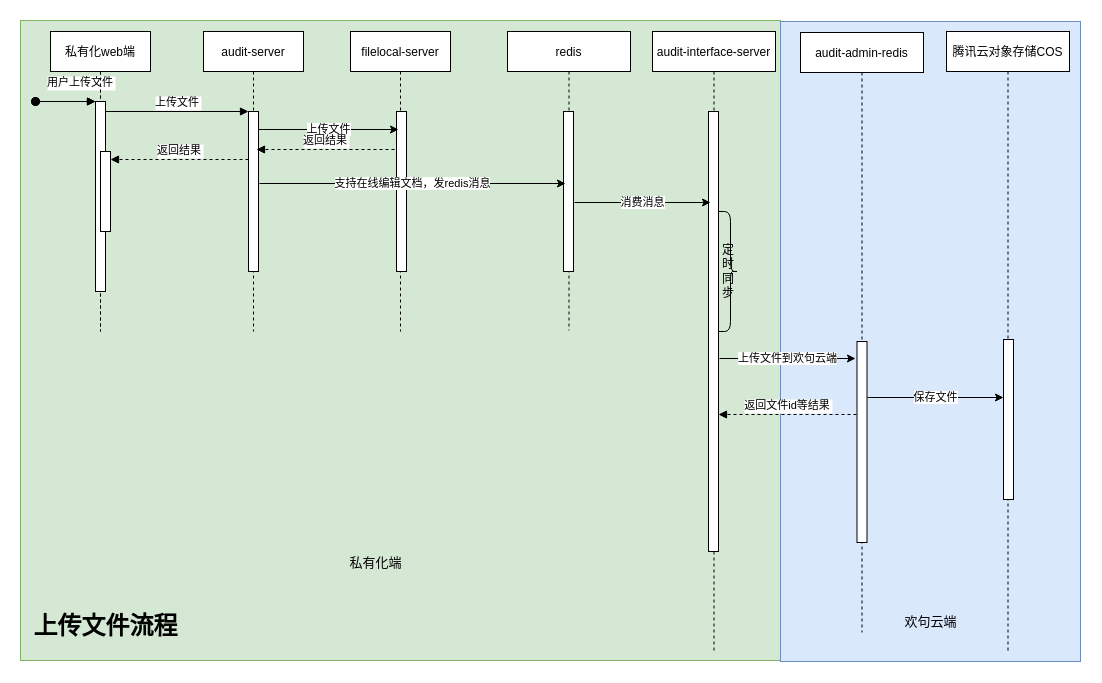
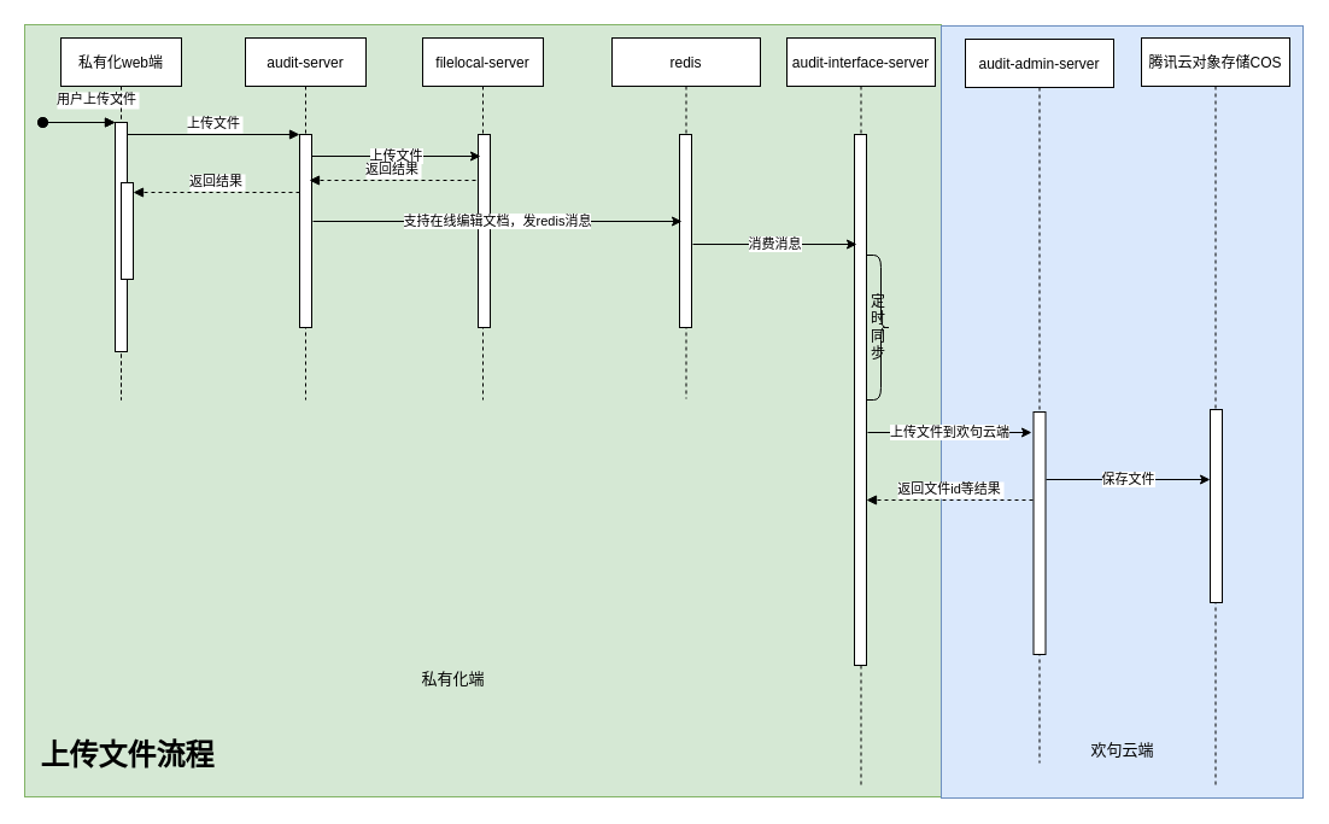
  <mxCell id="0" />
  <mxCell id="1" parent="0" />
  <mxCell id="2" value="" style="rounded=0;whiteSpace=wrap;html=1;fillColor=#d5e8d4;strokeColor=#82b366;" vertex="1" parent="1"><mxGeometry y="20" width="760" height="640" as="geometry" x="20" /></mxCell>
  <mxCell id="3" value="" style="rounded=0;whiteSpace=wrap;html=1;fillColor=#dae8fc;strokeColor=#6c8ebf;" vertex="1" parent="1"><mxGeometry x="780" y="21" width="300" height="640" as="geometry" /></mxCell>
  <mxCell id="4" value="私有化web端" style="shape=umlLifeline;perimeter=lifelinePerimeter;container=1;collapsible=0;recursiveResize=0;rounded=0;shadow=0;strokeWidth=1;" parent="1" vertex="1"><mxGeometry x="50" y="31" width="100" height="300" as="geometry" /></mxCell>
  <mxCell id="5" value="" style="points=[];perimeter=orthogonalPerimeter;rounded=0;shadow=0;strokeWidth=1;" parent="4" vertex="1"><mxGeometry x="45" y="70" width="10" height="190" as="geometry" /></mxCell>
  <mxCell id="6" value="用户上传文件" style="verticalAlign=bottom;startArrow=oval;endArrow=block;startSize=8;shadow=0;strokeWidth=1;" parent="4" target="5" edge="1"><mxGeometry x="0.5" y="10" relative="1" as="geometry"><mxPoint x="-15" y="70" as="sourcePoint" /><mxPoint as="offset" /></mxGeometry></mxCell>
  <mxCell id="7" value="" style="points=[];perimeter=orthogonalPerimeter;rounded=0;shadow=0;strokeWidth=1;" parent="4" vertex="1"><mxGeometry x="50" y="120" width="10" height="80" as="geometry" /></mxCell>
  <mxCell id="8" value="audit-server" style="shape=umlLifeline;perimeter=lifelinePerimeter;container=1;collapsible=0;recursiveResize=0;rounded=0;shadow=0;strokeWidth=1;" parent="1" vertex="1"><mxGeometry x="203" y="31" width="100" height="300" as="geometry" /></mxCell>
  <mxCell id="9" value="" style="points=[];perimeter=orthogonalPerimeter;rounded=0;shadow=0;strokeWidth=1;" parent="8" vertex="1"><mxGeometry x="45" y="80" width="10" height="160" as="geometry" /></mxCell>
  <mxCell id="10" value="私有化web端" style="shape=umlLifeline;perimeter=lifelinePerimeter;container=1;collapsible=0;recursiveResize=0;rounded=0;shadow=0;strokeWidth=1;" vertex="1" parent="8"><mxGeometry x="-153" width="100" height="300" as="geometry" /></mxCell>
  <mxCell id="11" value="" style="points=[];perimeter=orthogonalPerimeter;rounded=0;shadow=0;strokeWidth=1;" vertex="1" parent="10"><mxGeometry x="45" y="70" width="10" height="190" as="geometry" /></mxCell>
  <mxCell id="12" value="" style="verticalAlign=bottom;startArrow=oval;endArrow=block;startSize=8;shadow=0;strokeWidth=1;" edge="1" parent="10" target="11"><mxGeometry relative="1" as="geometry"><mxPoint x="-15" y="70" as="sourcePoint" /></mxGeometry></mxCell>
  <mxCell id="13" value="" style="points=[];perimeter=orthogonalPerimeter;rounded=0;shadow=0;strokeWidth=1;" vertex="1" parent="10"><mxGeometry x="50" y="120" width="10" height="80" as="geometry" /></mxCell>
  <mxCell id="14" value="上传文件" style="verticalAlign=bottom;endArrow=block;entryX=0;entryY=0;shadow=0;strokeWidth=1;" parent="1" source="5" target="9" edge="1"><mxGeometry relative="1" as="geometry"><mxPoint x="205" y="111" as="sourcePoint" /></mxGeometry></mxCell>
  <mxCell id="15" value="返回结果" style="verticalAlign=bottom;endArrow=block;entryX=1;entryY=0;shadow=0;strokeWidth=1;dashed=1;" parent="1" edge="1"><mxGeometry relative="1" as="geometry"><mxPoint x="248" y="159" as="sourcePoint" /><mxPoint x="110" y="159" as="targetPoint" /></mxGeometry></mxCell>
  <mxCell id="16" value="redis" style="shape=umlLifeline;perimeter=lifelinePerimeter;container=1;collapsible=0;recursiveResize=0;rounded=0;shadow=0;strokeWidth=1;" parent="1" vertex="1"><mxGeometry x="507" y="31" width="123" height="299" as="geometry" /></mxCell>
  <mxCell id="17" value="" style="points=[];perimeter=orthogonalPerimeter;rounded=0;shadow=0;strokeWidth=1;" parent="16" vertex="1"><mxGeometry x="56" y="80" width="10" height="160" as="geometry" /></mxCell>
  <mxCell id="18" value="audit-interface-server" style="shape=umlLifeline;perimeter=lifelinePerimeter;container=1;collapsible=0;recursiveResize=0;rounded=0;shadow=0;strokeWidth=1;" parent="1" vertex="1"><mxGeometry x="652" y="31" width="123" height="620" as="geometry" /></mxCell>
  <mxCell id="19" value="" style="points=[];perimeter=orthogonalPerimeter;rounded=0;shadow=0;strokeWidth=1;" parent="18" vertex="1"><mxGeometry x="56" y="80" width="10" height="440" as="geometry" /></mxCell>
  <mxCell id="20" value="定时同步" style="shape=curlyBracket;whiteSpace=wrap;html=1;rounded=1;flipH=1;size=0.4;" vertex="1" parent="18"><mxGeometry x="66" y="180" width="20" height="120" as="geometry" /></mxCell>
  <mxCell id="21" value="腾讯云对象存储COS" style="shape=umlLifeline;perimeter=lifelinePerimeter;container=1;collapsible=0;recursiveResize=0;rounded=0;shadow=0;strokeWidth=1;" vertex="1" parent="1"><mxGeometry x="946" y="31" width="123" height="620" as="geometry" /></mxCell>
  <mxCell id="22" value="" style="points=[];perimeter=orthogonalPerimeter;rounded=0;shadow=0;strokeWidth=1;" vertex="1" parent="21"><mxGeometry x="57" y="308" width="10" height="160" as="geometry" /></mxCell>
- <mxCell id="23" value="audit-admin-redis" style="shape=umlLifeline;perimeter=lifelinePerimeter;container=1;collapsible=0;recursiveResize=0;rounded=0;shadow=0;strokeWidth=1;" vertex="1" parent="1"><mxGeometry x="800" y="32" width="123" height="600" as="geometry" /></mxCell>
+ <mxCell id="23" value="audit-admin-server" style="shape=umlLifeline;perimeter=lifelinePerimeter;container=1;collapsible=0;recursiveResize=0;rounded=0;shadow=0;strokeWidth=1;" vertex="1" parent="1"><mxGeometry x="800" y="32" width="123" height="600" as="geometry" /></mxCell>
  <mxCell id="24" value="" style="points=[];perimeter=orthogonalPerimeter;rounded=0;shadow=0;strokeWidth=1;" vertex="1" parent="23"><mxGeometry x="56.5" y="309" width="10" height="201" as="geometry" /></mxCell>
  <mxCell id="25" value="filelocal-server" style="shape=umlLifeline;perimeter=lifelinePerimeter;container=1;collapsible=0;recursiveResize=0;rounded=0;shadow=0;strokeWidth=1;" vertex="1" parent="1"><mxGeometry x="350" y="31" width="100" height="300" as="geometry" /></mxCell>
  <mxCell id="26" value="" style="points=[];perimeter=orthogonalPerimeter;rounded=0;shadow=0;strokeWidth=1;" vertex="1" parent="25"><mxGeometry x="46" y="80" width="10" height="160" as="geometry" /></mxCell>
  <mxCell id="27" value="上传文件" style="endArrow=classic;html=1;rounded=0;exitX=0.54;exitY=0.333;exitDx=0;exitDy=0;exitPerimeter=0;entryX=0.1;entryY=0.113;entryDx=0;entryDy=0;entryPerimeter=0;" edge="1" parent="1"><mxGeometry width="50" height="50" relative="1" as="geometry"><mxPoint x="258" y="129" as="sourcePoint" /><mxPoint x="398" y="129" as="targetPoint" /></mxGeometry></mxCell>
  <mxCell id="28" value="返回结果" style="verticalAlign=bottom;endArrow=block;entryX=1;entryY=0;shadow=0;strokeWidth=1;dashed=1;" edge="1" parent="1"><mxGeometry relative="1" as="geometry"><mxPoint x="394" y="149" as="sourcePoint" /><mxPoint x="256" y="149" as="targetPoint" /></mxGeometry></mxCell>
  <mxCell id="29" value="支持在线编辑文档，发redis消息" style="endArrow=classic;html=1;rounded=0;exitX=0.54;exitY=0.333;exitDx=0;exitDy=0;exitPerimeter=0;entryX=0.1;entryY=0.113;entryDx=0;entryDy=0;entryPerimeter=0;" edge="1" parent="1"><mxGeometry width="50" height="50" relative="1" as="geometry"><mxPoint x="259" y="183" as="sourcePoint" /><mxPoint x="565" y="183" as="targetPoint" /></mxGeometry></mxCell>
  <mxCell id="30" value="消费消息" style="endArrow=classic;html=1;rounded=0;exitX=0.54;exitY=0.333;exitDx=0;exitDy=0;exitPerimeter=0;entryX=0.1;entryY=0.113;entryDx=0;entryDy=0;entryPerimeter=0;" edge="1" parent="1"><mxGeometry width="50" height="50" relative="1" as="geometry"><mxPoint x="574" y="202" as="sourcePoint" /><mxPoint x="710" y="202" as="targetPoint" /></mxGeometry></mxCell>
  <mxCell id="31" value="上传文件到欢句云端" style="endArrow=classic;html=1;rounded=0;exitX=0.54;exitY=0.333;exitDx=0;exitDy=0;exitPerimeter=0;entryX=0.1;entryY=0.113;entryDx=0;entryDy=0;entryPerimeter=0;" edge="1" parent="1"><mxGeometry width="50" height="50" relative="1" as="geometry"><mxPoint x="719" y="358" as="sourcePoint" /><mxPoint x="855" y="358" as="targetPoint" /></mxGeometry></mxCell>
  <mxCell id="32" value="保存文件" style="endArrow=classic;html=1;rounded=0;exitX=0.54;exitY=0.333;exitDx=0;exitDy=0;exitPerimeter=0;entryX=0.1;entryY=0.113;entryDx=0;entryDy=0;entryPerimeter=0;" edge="1" parent="1"><mxGeometry width="50" height="50" relative="1" as="geometry"><mxPoint x="867" y="397" as="sourcePoint" /><mxPoint x="1003" y="397" as="targetPoint" /></mxGeometry></mxCell>
  <mxCell id="33" value="返回文件id等结果" style="verticalAlign=bottom;endArrow=block;entryX=1;entryY=0;shadow=0;strokeWidth=1;dashed=1;" edge="1" parent="1"><mxGeometry relative="1" as="geometry"><mxPoint x="856" y="414" as="sourcePoint" /><mxPoint x="718" y="414" as="targetPoint" /></mxGeometry></mxCell>
  <mxCell id="34" value="&lt;br&gt;" style="text;html=1;align=center;verticalAlign=middle;resizable=0;points=[];autosize=1;strokeColor=none;fillColor=none;" vertex="1" parent="1"><mxGeometry x="760" y="391" width="20" height="20" as="geometry" /></mxCell>
  <mxCell id="35" value="私有化端" style="text;strokeColor=none;fillColor=none;html=1;fontSize=13;fontStyle=0;verticalAlign=middle;align=center;" vertex="1" parent="1"><mxGeometry x="325" y="542" width="100" height="40" as="geometry" /></mxCell>
  <mxCell id="36" value="上传文件流程" style="text;strokeColor=none;fillColor=none;html=1;fontSize=24;fontStyle=1;verticalAlign=middle;align=center;" vertex="1" parent="1"><mxGeometry x="30" y="606" width="150" height="40" as="geometry" /></mxCell>
  <mxCell id="37" value="欢句云端" style="text;strokeColor=none;fillColor=none;html=1;fontSize=13;fontStyle=0;verticalAlign=middle;align=center;" vertex="1" parent="1"><mxGeometry x="880" y="601" width="100" height="40" as="geometry" /></mxCell>
